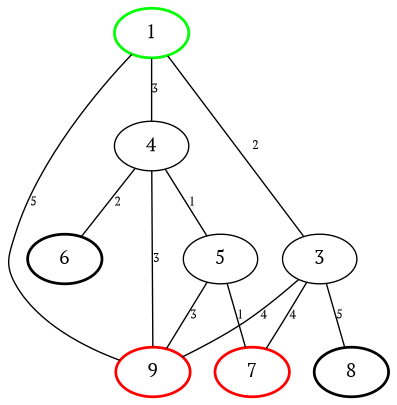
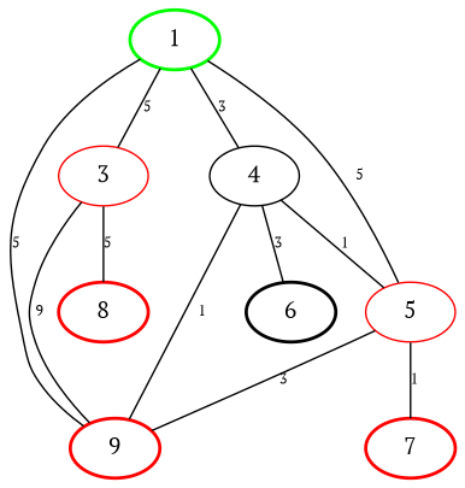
  graph {
    fontname="PT Serif"
    node [color=Black fontname="PT Serif" style=bold]
    edge [color=black fontname="PT Serif" fontsize=9]
    1 [color=Green]
    9 [color=Red]
    7 [color=Red]
-   8
+   8 [color=Red]
    6
-   3 [style=""]
+   3 [color=Red style=""]
    4 [style=""]
-   5 [style=""]
+   5 [color=Red style=""]
    subgraph sub_1 {
      1
    }
    subgraph sub_2 {
      1
    }
    subgraph sub_3 {
      1
    }
    subgraph sub_4 {
      1
    }
    subgraph sub_5 {
      9
    }
    subgraph sub_6 {
      9
    }
    subgraph sub_7 {
      7
    }
    subgraph sub_8 {
      8
    }
    subgraph sub_9 {
      9
    }
    subgraph sub_10 {
      6
    }
    subgraph sub_11 {
      8
    }
    subgraph sub_12 {
      9
    }
    subgraph sub_13 {
      6
    }
    subgraph sub_14 {
      7
    }
    subgraph sub_15 {
      9
    }
    1 -- 9 [label=5]
-   1 -- 3 [label=2]
+   1 -- 3 [label=5]
    1 -- 4 [label=3]
-   3 -- 9 [label=4]
-   3 -- 7 [label=4]
+   1 -- 5 [label=5]
+   3 -- 9 [label=9]
    3 -- 8 [label=5]
-   4 -- 9 [label=3]
-   4 -- 6 [label=2]
+   4 -- 9 [label=1]
+   4 -- 6 [label=3]
    4 -- 5 [label=1]
    5 -- 9 [label=3]
    5 -- 7 [label=1]
  }
